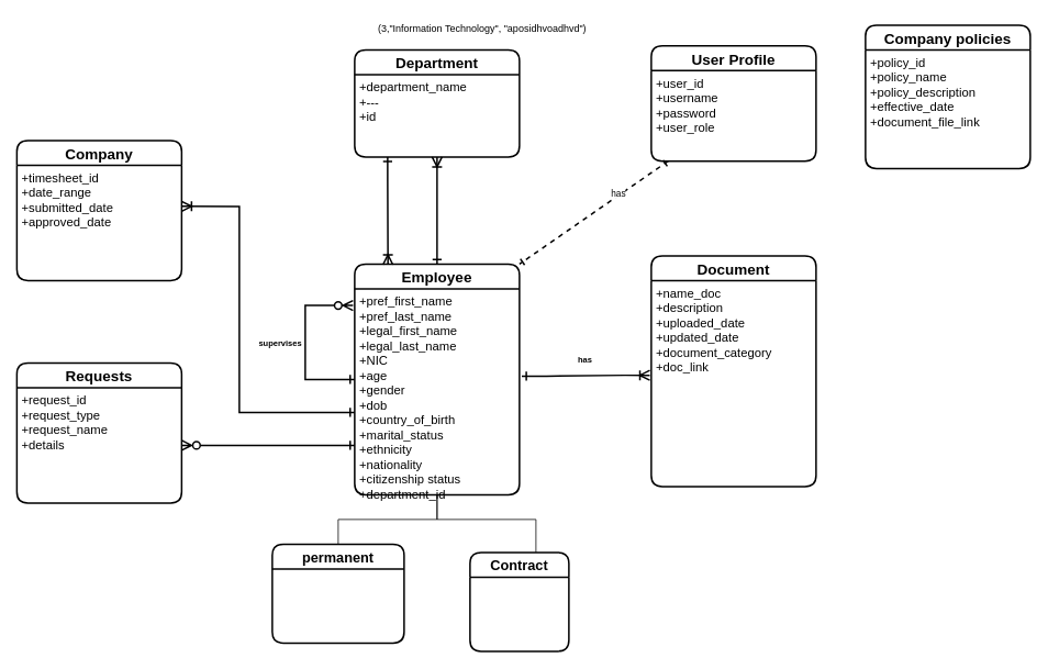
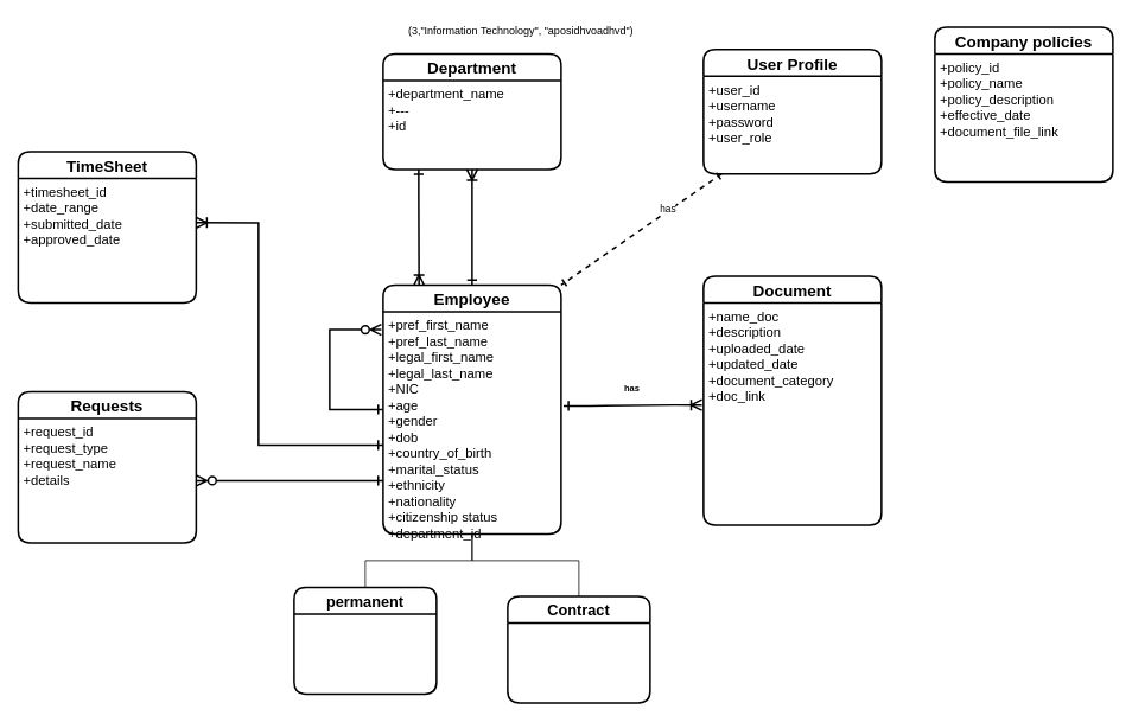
  <mxCell id="0" />
  <mxCell id="1" parent="0" />
  <mxCell id="2" style="edgeStyle=orthogonalEdgeStyle;rounded=0;orthogonalLoop=1;jettySize=auto;html=1;entryX=0.5;entryY=1;entryDx=0;entryDy=0;strokeWidth=2;fontSize=10;startArrow=ERone;startFill=0;endArrow=ERoneToMany;endFill=0;startSize=8;endSize=9;" parent="1" source="3" target="16" edge="1"><mxGeometry relative="1" as="geometry" /></mxCell>
  <mxCell id="3" value="Employee" style="swimlane;childLayout=stackLayout;horizontal=1;startSize=30;horizontalStack=0;rounded=1;fontSize=18;fontStyle=1;strokeWidth=2;resizeParent=0;resizeLast=1;shadow=0;dashed=0;align=center;" parent="1" vertex="1"><mxGeometry x="430" y="320" width="200" height="280" as="geometry" /></mxCell>
  <mxCell id="4" value="+pref_first_name&#10;+pref_last_name&#10;+legal_first_name&#10;+legal_last_name&#10;+NIC&#10;+age&#10;+gender&#10;+dob&#10;+country_of_birth&#10;+marital_status&#10;+ethnicity&#10;+nationality&#10;+citizenship status&#10;+department_id" style="align=left;strokeColor=none;fillColor=none;spacingLeft=4;fontSize=15;verticalAlign=top;resizable=0;rotatable=0;part=1;" parent="3" vertex="1"><mxGeometry y="30" width="200" height="250" as="geometry" /></mxCell>
  <mxCell id="5" style="edgeStyle=orthogonalEdgeStyle;rounded=0;orthogonalLoop=1;jettySize=auto;html=1;strokeWidth=2;fontSize=17;startArrow=ERone;startFill=0;endArrow=ERzeroToMany;endFill=0;startSize=8;endSize=9;entryX=-0.01;entryY=0.081;entryDx=0;entryDy=0;entryPerimeter=0;" parent="3" source="3" target="4" edge="1"><mxGeometry relative="1" as="geometry"><mxPoint x="-10" y="50" as="targetPoint" /><Array as="points"><mxPoint x="-60" y="140" /><mxPoint x="-60" y="50" /></Array></mxGeometry></mxCell>
  <mxCell id="6" value="permanent" style="swimlane;childLayout=stackLayout;horizontal=1;startSize=30;horizontalStack=0;rounded=1;fontSize=17;fontStyle=1;strokeWidth=2;resizeParent=0;resizeLast=1;shadow=0;dashed=0;align=center;" parent="1" vertex="1"><mxGeometry x="330" y="660" width="160" height="120" as="geometry" /></mxCell>
- <mxCell id="7" value="Contract" style="swimlane;childLayout=stackLayout;horizontal=1;startSize=30;horizontalStack=0;rounded=1;fontSize=17;fontStyle=1;strokeWidth=2;resizeParent=0;resizeLast=1;shadow=0;dashed=0;align=center;" parent="1" vertex="1"><mxGeometry x="570" y="670" width="120" height="120" as="geometry" /></mxCell>
+ <mxCell id="7" value="Contract" style="swimlane;childLayout=stackLayout;horizontal=1;startSize=30;horizontalStack=0;rounded=1;fontSize=17;fontStyle=1;strokeWidth=2;resizeParent=0;resizeLast=1;shadow=0;dashed=0;align=center;" parent="1" vertex="1"><mxGeometry x="570" y="670" width="160" height="120" as="geometry" /></mxCell>
  <mxCell id="8" style="edgeStyle=orthogonalEdgeStyle;rounded=0;orthogonalLoop=1;jettySize=auto;html=1;entryX=0.5;entryY=0;entryDx=0;entryDy=0;fontSize=17;startArrow=none;startFill=0;endArrow=none;endFill=0;" parent="1" source="4" target="6" edge="1"><mxGeometry relative="1" as="geometry" /></mxCell>
  <mxCell id="9" style="edgeStyle=orthogonalEdgeStyle;rounded=0;orthogonalLoop=1;jettySize=auto;html=1;fontSize=17;startArrow=none;startFill=0;endArrow=none;endFill=0;" parent="1" source="4" target="7" edge="1"><mxGeometry relative="1" as="geometry"><Array as="points"><mxPoint x="530" y="630" /><mxPoint x="650" y="630" /></Array></mxGeometry></mxCell>
  <mxCell id="10" value="Document" style="swimlane;childLayout=stackLayout;horizontal=1;startSize=30;horizontalStack=0;rounded=1;fontSize=18;fontStyle=1;strokeWidth=2;resizeParent=0;resizeLast=1;shadow=0;dashed=0;align=center;" parent="1" vertex="1"><mxGeometry x="790" y="310" width="200" height="280" as="geometry" /></mxCell>
  <mxCell id="11" value="+name_doc&#10;+description&#10;+uploaded_date&#10;+updated_date&#10;+document_category&#10;+doc_link" style="align=left;strokeColor=none;fillColor=none;spacingLeft=4;fontSize=15;verticalAlign=top;resizable=0;rotatable=0;part=1;" parent="10" vertex="1"><mxGeometry y="30" width="200" height="250" as="geometry" /></mxCell>
  <mxCell id="12" value="" style="edgeStyle=entityRelationEdgeStyle;fontSize=12;html=1;endArrow=ERoneToMany;rounded=0;exitX=1.014;exitY=0.424;exitDx=0;exitDy=0;exitPerimeter=0;entryX=-0.009;entryY=0.46;entryDx=0;entryDy=0;entryPerimeter=0;strokeWidth=2;endSize=9;startSize=8;startArrow=ERone;startFill=0;" parent="1" source="4" target="11" edge="1"><mxGeometry width="100" height="100" relative="1" as="geometry"><mxPoint x="760" y="520" as="sourcePoint" /><mxPoint x="860" y="420" as="targetPoint" /></mxGeometry></mxCell>
- <mxCell id="13" value="&lt;span style=&quot;font-size: 10px;&quot;&gt;&lt;b&gt;supervises&lt;/b&gt;&lt;/span&gt;" style="text;html=1;strokeColor=none;fillColor=none;align=center;verticalAlign=middle;whiteSpace=wrap;rounded=0;fontSize=17;" parent="1" vertex="1"><mxGeometry x="310" y="400" width="60" height="30" as="geometry" /></mxCell>
  <mxCell id="14" value="&lt;span style=&quot;font-size: 10px;&quot;&gt;&lt;b&gt;has&lt;/b&gt;&lt;/span&gt;" style="text;html=1;strokeColor=none;fillColor=none;align=center;verticalAlign=middle;whiteSpace=wrap;rounded=0;fontSize=17;" parent="1" vertex="1"><mxGeometry x="680" y="420" width="60" height="30" as="geometry" /></mxCell>
  <mxCell id="15" value="Department" style="swimlane;childLayout=stackLayout;horizontal=1;startSize=30;horizontalStack=0;rounded=1;fontSize=18;fontStyle=1;strokeWidth=2;resizeParent=0;resizeLast=1;shadow=0;dashed=0;align=center;" parent="1" vertex="1"><mxGeometry x="430" y="60" width="200" height="130" as="geometry" /></mxCell>
  <mxCell id="16" value="+department_name&#10;+---&#10;+id" style="align=left;strokeColor=none;fillColor=none;spacingLeft=4;fontSize=15;verticalAlign=top;resizable=0;rotatable=0;part=1;" parent="15" vertex="1"><mxGeometry y="30" width="200" height="100" as="geometry" /></mxCell>
  <mxCell id="17" style="edgeStyle=orthogonalEdgeStyle;rounded=0;orthogonalLoop=1;jettySize=auto;html=1;entryX=0.202;entryY=0.003;entryDx=0;entryDy=0;entryPerimeter=0;strokeWidth=2;fontSize=10;startArrow=ERone;startFill=0;endArrow=ERoneToMany;endFill=0;startSize=8;endSize=9;" parent="1" source="16" target="3" edge="1"><mxGeometry relative="1" as="geometry"><Array as="points"><mxPoint x="470" y="220" /><mxPoint x="470" y="220" /></Array></mxGeometry></mxCell>
  <mxCell id="18" value="Requests" style="swimlane;childLayout=stackLayout;horizontal=1;startSize=30;horizontalStack=0;rounded=1;fontSize=18;fontStyle=1;strokeWidth=2;resizeParent=0;resizeLast=1;shadow=0;dashed=0;align=center;" parent="1" vertex="1"><mxGeometry x="20" y="440" width="200" height="170" as="geometry" /></mxCell>
  <mxCell id="19" value="+request_id&#10;+request_type&#10;+request_name&#10;+details&#10;" style="align=left;strokeColor=none;fillColor=none;spacingLeft=4;fontSize=15;verticalAlign=top;resizable=0;rotatable=0;part=1;" parent="18" vertex="1"><mxGeometry y="30" width="200" height="140" as="geometry" /></mxCell>
  <mxCell id="20" style="edgeStyle=orthogonalEdgeStyle;rounded=0;orthogonalLoop=1;jettySize=auto;html=1;entryX=1;entryY=0.5;entryDx=0;entryDy=0;strokeWidth=2;fontSize=10;startArrow=ERone;startFill=0;endArrow=ERzeroToMany;endFill=0;startSize=8;endSize=9;" parent="1" source="4" target="19" edge="1"><mxGeometry relative="1" as="geometry"><Array as="points"><mxPoint x="370" y="540" /><mxPoint x="370" y="540" /></Array></mxGeometry></mxCell>
- <mxCell id="21" value="Company" style="swimlane;childLayout=stackLayout;horizontal=1;startSize=30;horizontalStack=0;rounded=1;fontSize=18;fontStyle=1;strokeWidth=2;resizeParent=0;resizeLast=1;shadow=0;dashed=0;align=center;" parent="1" vertex="1"><mxGeometry x="20" y="170" width="200" height="170" as="geometry" /></mxCell>
+ <mxCell id="21" value="TimeSheet" style="swimlane;childLayout=stackLayout;horizontal=1;startSize=30;horizontalStack=0;rounded=1;fontSize=18;fontStyle=1;strokeWidth=2;resizeParent=0;resizeLast=1;shadow=0;dashed=0;align=center;" parent="1" vertex="1"><mxGeometry x="20" y="170" width="200" height="170" as="geometry" /></mxCell>
  <mxCell id="22" value="+timesheet_id&#10;+date_range&#10;+submitted_date&#10;+approved_date" style="align=left;strokeColor=none;fillColor=none;spacingLeft=4;fontSize=15;verticalAlign=top;resizable=0;rotatable=0;part=1;" parent="21" vertex="1"><mxGeometry y="30" width="200" height="140" as="geometry" /></mxCell>
  <mxCell id="23" style="edgeStyle=orthogonalEdgeStyle;rounded=0;orthogonalLoop=1;jettySize=auto;html=1;entryX=1;entryY=0.357;entryDx=0;entryDy=0;entryPerimeter=0;strokeWidth=2;fontSize=10;startArrow=ERone;startFill=0;endArrow=ERoneToMany;endFill=0;startSize=8;endSize=9;" parent="1" source="4" target="22" edge="1"><mxGeometry relative="1" as="geometry"><Array as="points"><mxPoint x="290" y="500" /><mxPoint x="290" y="250" /></Array></mxGeometry></mxCell>
  <mxCell id="24" value="(3,&quot;Information Technology&quot;, &quot;aposidhvoadhvd&quot;)" style="text;html=1;strokeColor=none;fillColor=none;align=center;verticalAlign=middle;whiteSpace=wrap;rounded=0;" parent="1" vertex="1"><mxGeometry x="430" y="20" width="310" height="30" as="geometry" /></mxCell>
  <mxCell id="25" value="Company policies" style="swimlane;childLayout=stackLayout;horizontal=1;startSize=30;horizontalStack=0;rounded=1;fontSize=18;fontStyle=1;strokeWidth=2;resizeParent=0;resizeLast=1;shadow=0;dashed=0;align=center;" parent="1" vertex="1"><mxGeometry x="1050" y="30" width="200" height="174" as="geometry" /></mxCell>
  <mxCell id="26" value="+policy_id&#10;+policy_name&#10;+policy_description&#10;+effective_date&#10;+document_file_link" style="align=left;strokeColor=none;fillColor=none;spacingLeft=4;fontSize=15;verticalAlign=top;resizable=0;rotatable=0;part=1;" parent="25" vertex="1"><mxGeometry y="30" width="200" height="144" as="geometry" /></mxCell>
  <mxCell id="27" value="User Profile" style="swimlane;childLayout=stackLayout;horizontal=1;startSize=30;horizontalStack=0;rounded=1;fontSize=18;fontStyle=1;strokeWidth=2;resizeParent=0;resizeLast=1;shadow=0;dashed=0;align=center;" parent="1" vertex="1"><mxGeometry x="790" y="55" width="200" height="140" as="geometry" /></mxCell>
  <mxCell id="28" value="+user_id&#10;+username&#10;+password&#10;+user_role " style="align=left;strokeColor=none;fillColor=none;spacingLeft=4;fontSize=15;verticalAlign=top;resizable=0;rotatable=0;part=1;" parent="27" vertex="1"><mxGeometry y="30" width="200" height="110" as="geometry" /></mxCell>
  <mxCell id="29" style="rounded=0;orthogonalLoop=1;jettySize=auto;html=1;entryX=1;entryY=0;entryDx=0;entryDy=0;endArrow=ERone;endFill=0;startArrow=ERone;startFill=0;strokeWidth=2;dashed=1;" parent="1" source="28" target="3" edge="1"><mxGeometry relative="1" as="geometry" /></mxCell>
  <mxCell id="30" value="has" style="edgeLabel;html=1;align=center;verticalAlign=middle;resizable=0;points=[];" parent="29" connectable="0" vertex="1"><mxGeometry x="-0.343" y="-3" relative="1" as="geometry"><mxPoint as="offset" /></mxGeometry></mxCell>
